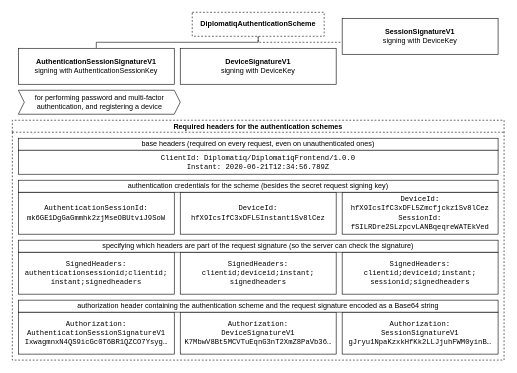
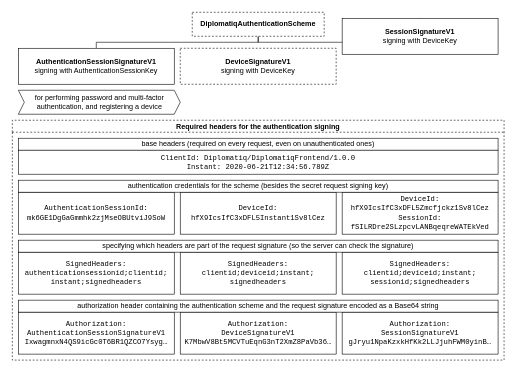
  <mxCell id="0" />
  <mxCell id="1" parent="0" />
- <mxCell id="2" style="edgeStyle=orthogonalEdgeStyle;rounded=0;orthogonalLoop=1;jettySize=auto;html=1;exitX=0.5;exitY=1;exitDx=0;exitDy=0;entryX=0.5;entryY=0;entryDx=0;entryDy=0;endArrow=none;endFill=0;dashed=1;" parent="1" source="4" target="6" edge="1"><mxGeometry relative="1" as="geometry"><Array as="points"><mxPoint x="430" y="70" /><mxPoint x="700" y="70" /></Array></mxGeometry></mxCell>
+ <mxCell id="2" style="edgeStyle=orthogonalEdgeStyle;rounded=0;orthogonalLoop=1;jettySize=auto;html=1;exitX=0.5;exitY=1;exitDx=0;exitDy=0;entryX=0.5;entryY=0;entryDx=0;entryDy=0;endArrow=none;endFill=0;" parent="1" source="4" target="6" edge="1"><mxGeometry relative="1" as="geometry"><Array as="points"><mxPoint x="430" y="70" /><mxPoint x="700" y="70" /></Array></mxGeometry></mxCell>
  <mxCell id="3" style="edgeStyle=orthogonalEdgeStyle;rounded=0;orthogonalLoop=1;jettySize=auto;html=1;exitX=0.5;exitY=1;exitDx=0;exitDy=0;entryX=0.5;entryY=0;entryDx=0;entryDy=0;endArrow=none;endFill=0;" parent="1" source="4" target="5" edge="1"><mxGeometry relative="1" as="geometry"><Array as="points"><mxPoint x="430" y="70" /><mxPoint x="160" y="70" /></Array></mxGeometry></mxCell>
  <mxCell id="4" value="&lt;b&gt;DiplomatiqAuthenticationScheme&lt;/b&gt;" style="rounded=0;whiteSpace=wrap;html=1;dashed=1;" parent="1" vertex="1"><mxGeometry x="320" y="20" width="220" height="40" as="geometry" /></mxCell>
  <mxCell id="5" value="&lt;b&gt;AuthenticationSessionSignatureV1&lt;/b&gt;&lt;br&gt;signing with AuthenticationSessionKey" style="rounded=0;whiteSpace=wrap;html=1;" parent="1" vertex="1"><mxGeometry x="30" y="80" width="260" height="60" as="geometry" /></mxCell>
  <mxCell id="6" value="&lt;b&gt;SessionSignatureV1&lt;/b&gt;&lt;br&gt;signing with DeviceKey" style="rounded=0;whiteSpace=wrap;html=1;" parent="1" vertex="1"><mxGeometry x="570" y="30" width="260" height="60" as="geometry" /></mxCell>
- <mxCell id="7" value="&lt;b&gt;DeviceSignatureV1&lt;/b&gt;&lt;br&gt;signing with DeviceKey" style="rounded=0;whiteSpace=wrap;html=1;" parent="1" vertex="1"><mxGeometry x="300" y="80" width="260" height="60" as="geometry" /></mxCell>
+ <mxCell id="7" value="&lt;b&gt;DeviceSignatureV1&lt;/b&gt;&lt;br&gt;signing with DeviceKey" style="rounded=0;whiteSpace=wrap;html=1;dashed=1;" parent="1" vertex="1"><mxGeometry x="300" y="80" width="260" height="60" as="geometry" /></mxCell>
  <mxCell id="8" value="for performing password and multi-factor &lt;br&gt;authentication, and registering a device" style="html=1;shadow=0;dashed=0;align=center;verticalAlign=middle;shape=mxgraph.arrows2.arrow;dy=0;dx=10;notch=10;" parent="1" vertex="1"><mxGeometry x="30" y="150" width="270" height="40" as="geometry" /></mxCell>
  <mxCell id="9" value="&lt;font face=&quot;Courier New&quot;&gt;AuthenticationSessionId:&lt;br&gt;&lt;span&gt;mk6GE1DgGaGmmhk2zjMseOBUtviJ9SoW&lt;/span&gt;&lt;br&gt;&lt;/font&gt;" style="rounded=0;whiteSpace=wrap;html=1;" parent="1" vertex="1"><mxGeometry x="30" y="320" width="260" height="70" as="geometry" /></mxCell>
  <mxCell id="10" value="&lt;font face=&quot;Courier New&quot;&gt;DeviceId:&lt;br&gt;&lt;span&gt;hfX9IcsIfC3xDFL5Instant1Sv8lCez&lt;/span&gt;&lt;/font&gt;" style="rounded=0;whiteSpace=wrap;html=1;" parent="1" vertex="1"><mxGeometry x="300" y="320" width="260" height="70" as="geometry" /></mxCell>
  <mxCell id="11" value="&lt;font face=&quot;Courier New&quot;&gt;DeviceId:&lt;br&gt;&lt;span&gt;hfX9IcsIfC3xDFL5Zmcfjckz1Sv8lCez&lt;br&gt;SessionId:&lt;br&gt;&lt;/span&gt;&lt;/font&gt;&lt;span&gt;&lt;font face=&quot;Courier New&quot;&gt;fSILRDre2SLzpcvLANBqeqreWATEkVed&lt;/font&gt;&lt;/span&gt;&lt;font face=&quot;Courier New&quot;&gt;&lt;span&gt;&lt;br&gt;&lt;/span&gt;&lt;/font&gt;" style="rounded=0;whiteSpace=wrap;html=1;" parent="1" vertex="1"><mxGeometry x="570" y="320" width="260" height="70" as="geometry" /></mxCell>
  <mxCell id="12" value="&lt;font face=&quot;Courier New&quot;&gt;SignedHeaders:&lt;br&gt;&lt;span&gt;authenticationsessionid;clientid;&lt;br&gt;&lt;/span&gt;instant;signedheaders&lt;br&gt;&lt;/font&gt;" style="rounded=0;whiteSpace=wrap;html=1;" parent="1" vertex="1"><mxGeometry x="30" y="420" width="260" height="70" as="geometry" /></mxCell>
  <mxCell id="13" value="&lt;font face=&quot;Courier New&quot;&gt;SignedHeaders:&lt;br&gt;&lt;span&gt;clientid;deviceid;instant;&lt;br&gt;signedheaders&lt;/span&gt;&lt;br&gt;&lt;/font&gt;" style="rounded=0;whiteSpace=wrap;html=1;" parent="1" vertex="1"><mxGeometry x="300" y="420" width="260" height="70" as="geometry" /></mxCell>
  <mxCell id="14" value="&lt;font face=&quot;Courier New&quot;&gt;SignedHeaders:&lt;br&gt;clientid;deviceid;instant;&lt;br&gt;sessionid;signedheaders&lt;br&gt;&lt;/font&gt;" style="rounded=0;whiteSpace=wrap;html=1;" parent="1" vertex="1"><mxGeometry x="570" y="420" width="260" height="70" as="geometry" /></mxCell>
  <mxCell id="15" value="base headers (required on every request, even on unauthenticated ones)" style="rounded=0;whiteSpace=wrap;html=1;perimeterSpacing=0;" parent="1" vertex="1"><mxGeometry x="30" y="230" width="800" height="20" as="geometry" /></mxCell>
  <mxCell id="16" value="authentication credentials for the scheme (besides the secret request signing key)" style="rounded=0;whiteSpace=wrap;html=1;" parent="1" vertex="1"><mxGeometry x="30" y="300" width="800" height="20" as="geometry" /></mxCell>
  <mxCell id="17" value="specifying which headers are part of the request signature (so the server can check the signature)&lt;font face=&quot;Courier New&quot;&gt;&lt;br&gt;&lt;/font&gt;" style="rounded=0;whiteSpace=wrap;html=1;" parent="1" vertex="1"><mxGeometry x="30" y="400" width="800" height="20" as="geometry" /></mxCell>
  <mxCell id="18" value="&lt;font face=&quot;Courier New&quot;&gt;Authorization: AuthenticationSessionSignatureV1&lt;br&gt;&lt;span&gt;IxwagmnxN4QS9icGc0T6BR1QZCO7Ysyg…&lt;/span&gt;&lt;br&gt;&lt;/font&gt;" style="rounded=0;whiteSpace=wrap;html=1;" parent="1" vertex="1"><mxGeometry x="30" y="520" width="260" height="70" as="geometry" /></mxCell>
  <mxCell id="19" value="&lt;font face=&quot;Courier New&quot;&gt;Authorization:&lt;br&gt;DeviceSignatureV1&lt;br&gt;&lt;span&gt;K7MbwV8Bt5MCVTuEqnG3nT2XmZ8PaVb36…&lt;/span&gt;&lt;br&gt;&lt;/font&gt;" style="rounded=0;whiteSpace=wrap;html=1;" parent="1" vertex="1"><mxGeometry x="300" y="520" width="260" height="70" as="geometry" /></mxCell>
  <mxCell id="20" value="&lt;font face=&quot;Courier New&quot;&gt;Authorization:&lt;br&gt;SessionSignatureV1&lt;br&gt;&lt;span&gt;gJryu1NpaKzxkHfKk2LLJjuhFWM0yinB…&lt;/span&gt;&lt;br&gt;&lt;/font&gt;" style="rounded=0;whiteSpace=wrap;html=1;" parent="1" vertex="1"><mxGeometry x="570" y="520" width="260" height="70" as="geometry" /></mxCell>
  <mxCell id="21" value="authorization header containing the authentication scheme and the request signature encoded as a Base64 string&lt;font face=&quot;Courier New&quot;&gt;&lt;br&gt;&lt;/font&gt;" style="rounded=0;whiteSpace=wrap;html=1;" parent="1" vertex="1"><mxGeometry x="30" y="500" width="800" height="20" as="geometry" /></mxCell>
- <mxCell id="22" value="Required headers for the authentication schemes" style="swimlane;rounded=0;startSize=20;dashed=1;" parent="1" vertex="1"><mxGeometry y="200" width="820" height="400" as="geometry" x="20" /></mxCell>
+ <mxCell id="22" value="Required headers for the authentication signing" style="swimlane;rounded=0;startSize=20;dashed=1;" parent="1" vertex="1"><mxGeometry y="200" width="820" height="400" as="geometry" x="20" /></mxCell>
  <mxCell id="23" value="&lt;font face=&quot;Courier New&quot;&gt;&lt;span&gt;ClientId: Diplomatiq/DiplomatiqFrontend/1.0.0&lt;br&gt;Instant: 2020-06-21T12:34:56.789Z&lt;br&gt;&lt;/span&gt;&lt;/font&gt;" style="rounded=0;whiteSpace=wrap;html=1;" vertex="1" parent="22"><mxGeometry x="10" y="50" width="800" height="40" as="geometry" /></mxCell>
